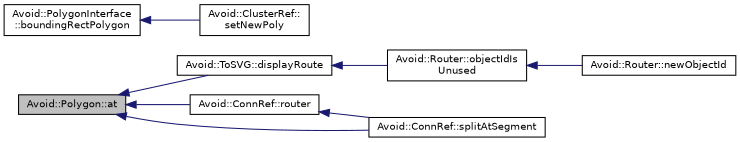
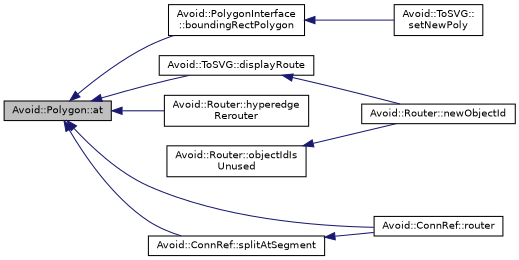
  digraph {
    rankdir=LR
    node [color=black fillcolor=white fontname=Helvetica fontsize=10 shape=record style=filled]
    edge [color=midnightblue dir=back fontname=Helvetica fontsize=10 labelfontname=Helvetica labelfontsize=10 style=solid]
    n1 [fillcolor=grey75 fontcolor=black height=0.2 label="Avoid::Polygon::at" width=0.4]
    n2 [height=0.2 label="Avoid::PolygonInterface\l::boundingRectPolygon" width=0.4]
    n3 [height=0.2 label="Avoid::ToSVG::displayRoute" width=0.4]
+   n4 [height=0.2 label="Avoid::Router::hyperedge\lRerouter" width=0.4]
    n5 [height=0.2 label="Avoid::ConnRef::router" width=0.4]
    n6 [height=0.2 label="Avoid::ConnRef::splitAtSegment" width=0.4]
-   n7 [height=0.2 label="Avoid::ClusterRef::\lsetNewPoly" width=0.4]
+   n7 [height=0.2 label="Avoid::ToSVG::\lsetNewPoly" width=0.4]
    n8 [height=0.2 label="Avoid::Router::objectIdIs\lUnused" width=0.4]
    n9 [height=0.2 label="Avoid::Router::newObjectId" width=0.4]
+   n1 -> n2
    n1 -> n3
+   n1 -> n4
    n1 -> n5
    n1 -> n6
    n2 -> n7
-   n3 -> n8
-   n5 -> n6
+   n3 -> n9
+   n6 -> n5
    n8 -> n9
  }
